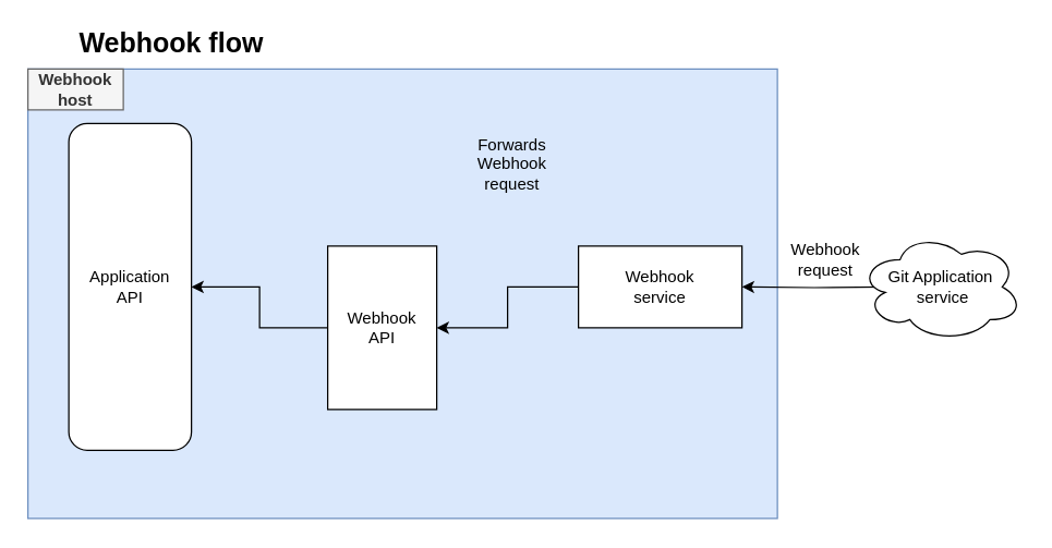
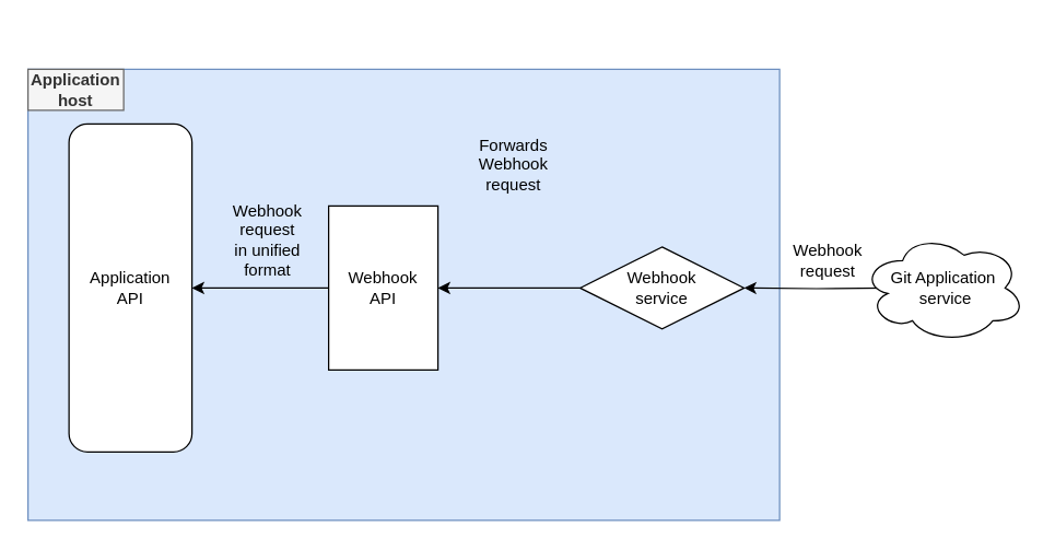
  <mxCell id="0" />
  <mxCell id="1" parent="0" />
  <mxCell id="2" value="" style="rounded=0;whiteSpace=wrap;html=1;fillColor=#dae8fc;strokeColor=#6c8ebf;" vertex="1" parent="1"><mxGeometry x="20" y="50" width="550" height="330" as="geometry" /></mxCell>
  <mxCell id="3" style="edgeStyle=orthogonalEdgeStyle;rounded=0;orthogonalLoop=1;jettySize=auto;html=1;entryX=1;entryY=0.5;entryDx=0;entryDy=0;" edge="1" parent="1" target="6"><mxGeometry relative="1" as="geometry"><mxPoint x="650" y="210" as="sourcePoint" /></mxGeometry></mxCell>
  <mxCell id="4" value="Git Application&lt;br&gt;&amp;nbsp;service" style="ellipse;shape=cloud;whiteSpace=wrap;html=1;" vertex="1" parent="1"><mxGeometry x="630" y="170" width="120" height="80" as="geometry" /></mxCell>
  <mxCell id="5" style="edgeStyle=orthogonalEdgeStyle;rounded=0;orthogonalLoop=1;jettySize=auto;html=1;entryX=1;entryY=0.5;entryDx=0;entryDy=0;" edge="1" parent="1" source="6" target="9"><mxGeometry relative="1" as="geometry" /></mxCell>
- <mxCell id="6" value="Webhook&lt;br&gt;service" style="rounded=0;whiteSpace=wrap;html=1;" vertex="1" parent="1"><mxGeometry x="424" y="180" width="120" height="60" as="geometry" /></mxCell>
+ <mxCell id="6" value="Webhook&lt;br&gt;service" style="rhombus;whiteSpace=wrap;html=1;" vertex="1" parent="1"><mxGeometry x="424" y="180" width="120" height="60" as="geometry" /></mxCell>
  <mxCell id="7" value="Webhook&lt;br&gt;request" style="text;html=1;align=center;verticalAlign=middle;resizable=0;points=[];autosize=1;" vertex="1" parent="1"><mxGeometry x="570" y="175" width="70" height="30" as="geometry" /></mxCell>
  <mxCell id="8" style="edgeStyle=orthogonalEdgeStyle;rounded=0;orthogonalLoop=1;jettySize=auto;html=1;entryX=1;entryY=0.5;entryDx=0;entryDy=0;" edge="1" parent="1" source="9" target="11"><mxGeometry relative="1" as="geometry" /></mxCell>
- <mxCell id="9" value="Webhook&lt;br&gt;API" style="rounded=0;whiteSpace=wrap;html=1;" vertex="1" parent="1"><mxGeometry x="240" y="180" width="80" height="120" as="geometry" /></mxCell>
+ <mxCell id="9" value="Webhook&lt;br&gt;API" style="rounded=0;whiteSpace=wrap;html=1;" vertex="1" parent="1"><mxGeometry x="240" y="150" width="80" height="120" as="geometry" /></mxCell>
  <mxCell id="10" value="Forwards&lt;br&gt;Webhook&lt;br&gt;request" style="text;html=1;align=center;verticalAlign=middle;resizable=0;points=[];autosize=1;" vertex="1" parent="1"><mxGeometry x="340" y="95" width="70" height="50" as="geometry" /></mxCell>
  <mxCell id="11" value="Application&lt;br&gt;API" style="whiteSpace=wrap;html=1;rounded=1;" vertex="1" parent="1"><mxGeometry x="50" y="90" width="90" height="240" as="geometry" /></mxCell>
- <mxCell id="13" value="&lt;font style=&quot;font-size: 20px&quot;&gt;&lt;b&gt;Webhook flow&lt;/b&gt;&lt;/font&gt;" style="text;html=1;align=center;verticalAlign=middle;resizable=0;points=[];autosize=1;" vertex="1" parent="1"><mxGeometry x="50" y="20" width="150" height="20" as="geometry" /></mxCell>
- <mxCell id="14" value="&lt;b&gt;Webhook host&lt;/b&gt;" style="whiteSpace=wrap;html=1;fillColor=#f5f5f5;strokeColor=#666666;fontColor=#333333;" vertex="1" parent="1"><mxGeometry x="20" y="50" width="70" height="30" as="geometry" /></mxCell>
+ <mxCell id="12" value="Webhook&lt;br&gt;request&lt;br&gt;in unified&lt;br&gt;format" style="text;html=1;align=center;verticalAlign=middle;resizable=0;points=[];autosize=1;" vertex="1" parent="1"><mxGeometry x="160" y="145" width="70" height="60" as="geometry" /></mxCell>
+ <mxCell id="14" value="&lt;b&gt;Application host&lt;/b&gt;" style="whiteSpace=wrap;html=1;fillColor=#f5f5f5;strokeColor=#666666;fontColor=#333333;" vertex="1" parent="1"><mxGeometry x="20" y="50" width="70" height="30" as="geometry" /></mxCell>
